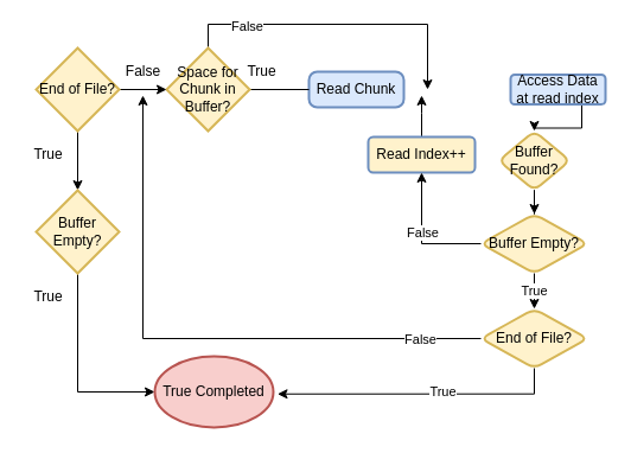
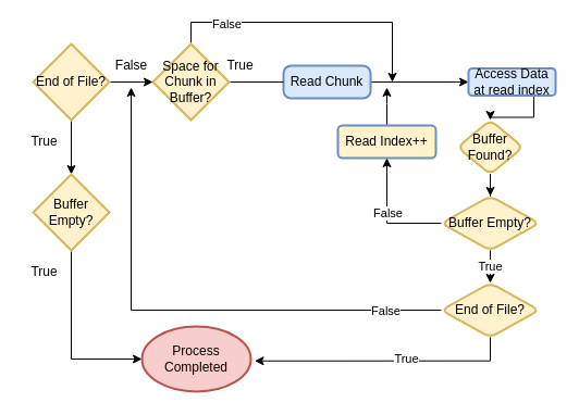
  <mxCell id="0" />
  <mxCell id="1" parent="0" />
+ <mxCell id="2" value="" style="edgeStyle=orthogonalEdgeStyle;rounded=0;orthogonalLoop=1;jettySize=auto;html=1;" edge="1" parent="1" source="3" target="18"><mxGeometry relative="1" as="geometry" /></mxCell>
  <mxCell id="3" value="Read Chunk" style="rounded=1;whiteSpace=wrap;html=1;absoluteArcSize=1;arcSize=14;strokeWidth=2;fillColor=#dae8fc;strokeColor=#6c8ebf;" vertex="1" parent="1"><mxGeometry x="260" y="60" width="80" height="30" as="geometry" /></mxCell>
  <mxCell id="4" value="" style="edgeStyle=orthogonalEdgeStyle;rounded=0;orthogonalLoop=1;jettySize=auto;html=1;endArrow=none;" edge="1" parent="1" source="7" target="3"><mxGeometry relative="1" as="geometry" /></mxCell>
  <mxCell id="5" style="edgeStyle=orthogonalEdgeStyle;rounded=0;orthogonalLoop=1;jettySize=auto;html=1;exitX=0.5;exitY=0;exitDx=0;exitDy=0;exitPerimeter=0;" edge="1" parent="1" source="7"><mxGeometry relative="1" as="geometry"><mxPoint x="360" y="75" as="targetPoint" /><Array as="points"><mxPoint x="175" y="20" /><mxPoint x="360" y="20" /></Array></mxGeometry></mxCell>
  <mxCell id="6" value="False" style="edgeLabel;html=1;align=center;verticalAlign=middle;resizable=0;points=[];" vertex="1" connectable="0" parent="5"><mxGeometry x="-0.599" y="-1" relative="1" as="geometry"><mxPoint as="offset" /></mxGeometry></mxCell>
  <mxCell id="7" value="Space for Chunk in Buffer?" style="strokeWidth=2;html=1;shape=mxgraph.flowchart.decision;whiteSpace=wrap;fillColor=#fff2cc;strokeColor=#d6b656;" vertex="1" parent="1"><mxGeometry x="140" y="40" width="70" height="70" as="geometry" /></mxCell>
  <mxCell id="8" value="" style="edgeStyle=orthogonalEdgeStyle;rounded=0;orthogonalLoop=1;jettySize=auto;html=1;" edge="1" parent="1" source="10" target="7"><mxGeometry relative="1" as="geometry" /></mxCell>
  <mxCell id="9" value="" style="edgeStyle=orthogonalEdgeStyle;rounded=0;orthogonalLoop=1;jettySize=auto;html=1;" edge="1" parent="1" source="10" target="13"><mxGeometry relative="1" as="geometry" /></mxCell>
  <mxCell id="10" value="End of File?" style="strokeWidth=2;html=1;shape=mxgraph.flowchart.decision;whiteSpace=wrap;fillColor=#fff2cc;strokeColor=#d6b656;" vertex="1" parent="1"><mxGeometry x="30" y="40" width="70" height="70" as="geometry" /></mxCell>
  <mxCell id="11" value="True" style="text;html=1;align=center;verticalAlign=middle;resizable=0;points=[];autosize=1;" vertex="1" parent="1"><mxGeometry x="20" y="120" width="40" height="20" as="geometry" /></mxCell>
  <mxCell id="12" style="edgeStyle=orthogonalEdgeStyle;rounded=0;orthogonalLoop=1;jettySize=auto;html=1;exitX=0.5;exitY=1;exitDx=0;exitDy=0;exitPerimeter=0;" edge="1" parent="1" source="13" target="15"><mxGeometry relative="1" as="geometry"><Array as="points"><mxPoint x="65" y="330" /></Array></mxGeometry></mxCell>
  <mxCell id="13" value="Buffer Empty?" style="strokeWidth=2;html=1;shape=mxgraph.flowchart.decision;whiteSpace=wrap;fillColor=#fff2cc;strokeColor=#d6b656;" vertex="1" parent="1"><mxGeometry x="30" y="160" width="70" height="70" as="geometry" /></mxCell>
  <mxCell id="14" value="True" style="text;html=1;align=center;verticalAlign=middle;resizable=0;points=[];autosize=1;" vertex="1" parent="1"><mxGeometry x="20" y="240" width="40" height="20" as="geometry" /></mxCell>
- <mxCell id="15" value="True Completed" style="strokeWidth=2;html=1;shape=mxgraph.flowchart.start_1;whiteSpace=wrap;fillColor=#f8cecc;strokeColor=#b85450;" vertex="1" parent="1"><mxGeometry x="130" y="300" width="100" height="60" as="geometry" /></mxCell>
+ <mxCell id="15" value="Process Completed" style="strokeWidth=2;html=1;shape=mxgraph.flowchart.start_1;whiteSpace=wrap;fillColor=#f8cecc;strokeColor=#b85450;" vertex="1" parent="1"><mxGeometry x="130" y="300" width="100" height="60" as="geometry" /></mxCell>
  <mxCell id="16" value="False" style="text;html=1;align=center;verticalAlign=middle;resizable=0;points=[];autosize=1;" vertex="1" parent="1"><mxGeometry x="100" y="50" width="40" height="20" as="geometry" /></mxCell>
  <mxCell id="17" value="" style="edgeStyle=orthogonalEdgeStyle;rounded=0;orthogonalLoop=1;jettySize=auto;html=1;exitX=0.75;exitY=1;exitDx=0;exitDy=0;" edge="1" parent="1" source="18" target="20"><mxGeometry relative="1" as="geometry" /></mxCell>
  <mxCell id="18" value="Access Data at read index" style="whiteSpace=wrap;html=1;rounded=1;strokeColor=#6c8ebf;strokeWidth=2;fillColor=#dae8fc;arcSize=14;" vertex="1" parent="1"><mxGeometry x="430" y="62.5" width="80" height="25" as="geometry" /></mxCell>
  <mxCell id="19" value="" style="edgeStyle=orthogonalEdgeStyle;rounded=0;orthogonalLoop=1;jettySize=auto;html=1;" edge="1" parent="1" source="20" target="27"><mxGeometry relative="1" as="geometry" /></mxCell>
  <mxCell id="20" value="Buffer Found?" style="rhombus;whiteSpace=wrap;html=1;rounded=1;strokeColor=#d6b656;strokeWidth=2;fillColor=#fff2cc;arcSize=14;" vertex="1" parent="1"><mxGeometry x="420" y="110" width="60" height="50" as="geometry" /></mxCell>
  <mxCell id="21" style="edgeStyle=orthogonalEdgeStyle;rounded=0;orthogonalLoop=1;jettySize=auto;html=1;" edge="1" parent="1" source="22"><mxGeometry relative="1" as="geometry"><mxPoint x="355" y="80" as="targetPoint" /></mxGeometry></mxCell>
  <mxCell id="22" value="Read Index++" style="whiteSpace=wrap;html=1;rounded=1;strokeColor=#6c8ebf;strokeWidth=2;fillColor=#fff2cc;arcSize=14;" vertex="1" parent="1"><mxGeometry x="310" y="115" width="90" height="30" as="geometry" /></mxCell>
  <mxCell id="23" value="True" style="text;html=1;align=center;verticalAlign=middle;resizable=0;points=[];autosize=1;" vertex="1" parent="1"><mxGeometry x="200" y="50" width="40" height="20" as="geometry" /></mxCell>
  <mxCell id="24" style="edgeStyle=orthogonalEdgeStyle;rounded=0;orthogonalLoop=1;jettySize=auto;html=1;exitX=0;exitY=0.5;exitDx=0;exitDy=0;entryX=0.5;entryY=1;entryDx=0;entryDy=0;" edge="1" parent="1" source="27" target="22"><mxGeometry relative="1" as="geometry" /></mxCell>
  <mxCell id="25" value="False" style="edgeLabel;html=1;align=center;verticalAlign=middle;resizable=0;points=[];" vertex="1" connectable="0" parent="24"><mxGeometry x="-0.091" y="-10" relative="1" as="geometry"><mxPoint x="-10" y="-10" as="offset" /></mxGeometry></mxCell>
  <mxCell id="26" value="True" style="edgeStyle=orthogonalEdgeStyle;rounded=0;orthogonalLoop=1;jettySize=auto;html=1;" edge="1" parent="1" source="27" target="32"><mxGeometry relative="1" as="geometry"><Array as="points"><mxPoint x="450" y="250" /><mxPoint x="450" y="250" /></Array></mxGeometry></mxCell>
  <mxCell id="27" value="Buffer Empty?" style="rhombus;whiteSpace=wrap;html=1;rounded=1;strokeColor=#d6b656;strokeWidth=2;fillColor=#fff2cc;arcSize=14;" vertex="1" parent="1"><mxGeometry x="405" y="180" width="90" height="50" as="geometry" /></mxCell>
  <mxCell id="28" style="edgeStyle=orthogonalEdgeStyle;rounded=0;orthogonalLoop=1;jettySize=auto;html=1;exitX=0;exitY=0.5;exitDx=0;exitDy=0;" edge="1" parent="1" source="32"><mxGeometry relative="1" as="geometry"><mxPoint x="120" y="80" as="targetPoint" /><Array as="points"><mxPoint x="120" y="285" /></Array></mxGeometry></mxCell>
  <mxCell id="29" value="False" style="edgeLabel;html=1;align=center;verticalAlign=middle;resizable=0;points=[];" vertex="1" connectable="0" parent="28"><mxGeometry x="-0.787" relative="1" as="geometry"><mxPoint as="offset" /></mxGeometry></mxCell>
  <mxCell id="30" style="edgeStyle=orthogonalEdgeStyle;rounded=0;orthogonalLoop=1;jettySize=auto;html=1;exitX=0.5;exitY=1;exitDx=0;exitDy=0;entryX=1.035;entryY=0.529;entryDx=0;entryDy=0;entryPerimeter=0;" edge="1" parent="1" source="32" target="15"><mxGeometry relative="1" as="geometry" /></mxCell>
  <mxCell id="31" value="True" style="edgeLabel;html=1;align=center;verticalAlign=middle;resizable=0;points=[];" vertex="1" connectable="0" parent="30"><mxGeometry x="-0.167" y="-2" relative="1" as="geometry"><mxPoint as="offset" /></mxGeometry></mxCell>
  <mxCell id="32" value="End of File?" style="rhombus;whiteSpace=wrap;html=1;rounded=1;strokeColor=#d6b656;strokeWidth=2;fillColor=#fff2cc;arcSize=14;" vertex="1" parent="1"><mxGeometry x="405" y="260" width="90" height="50" as="geometry" /></mxCell>
